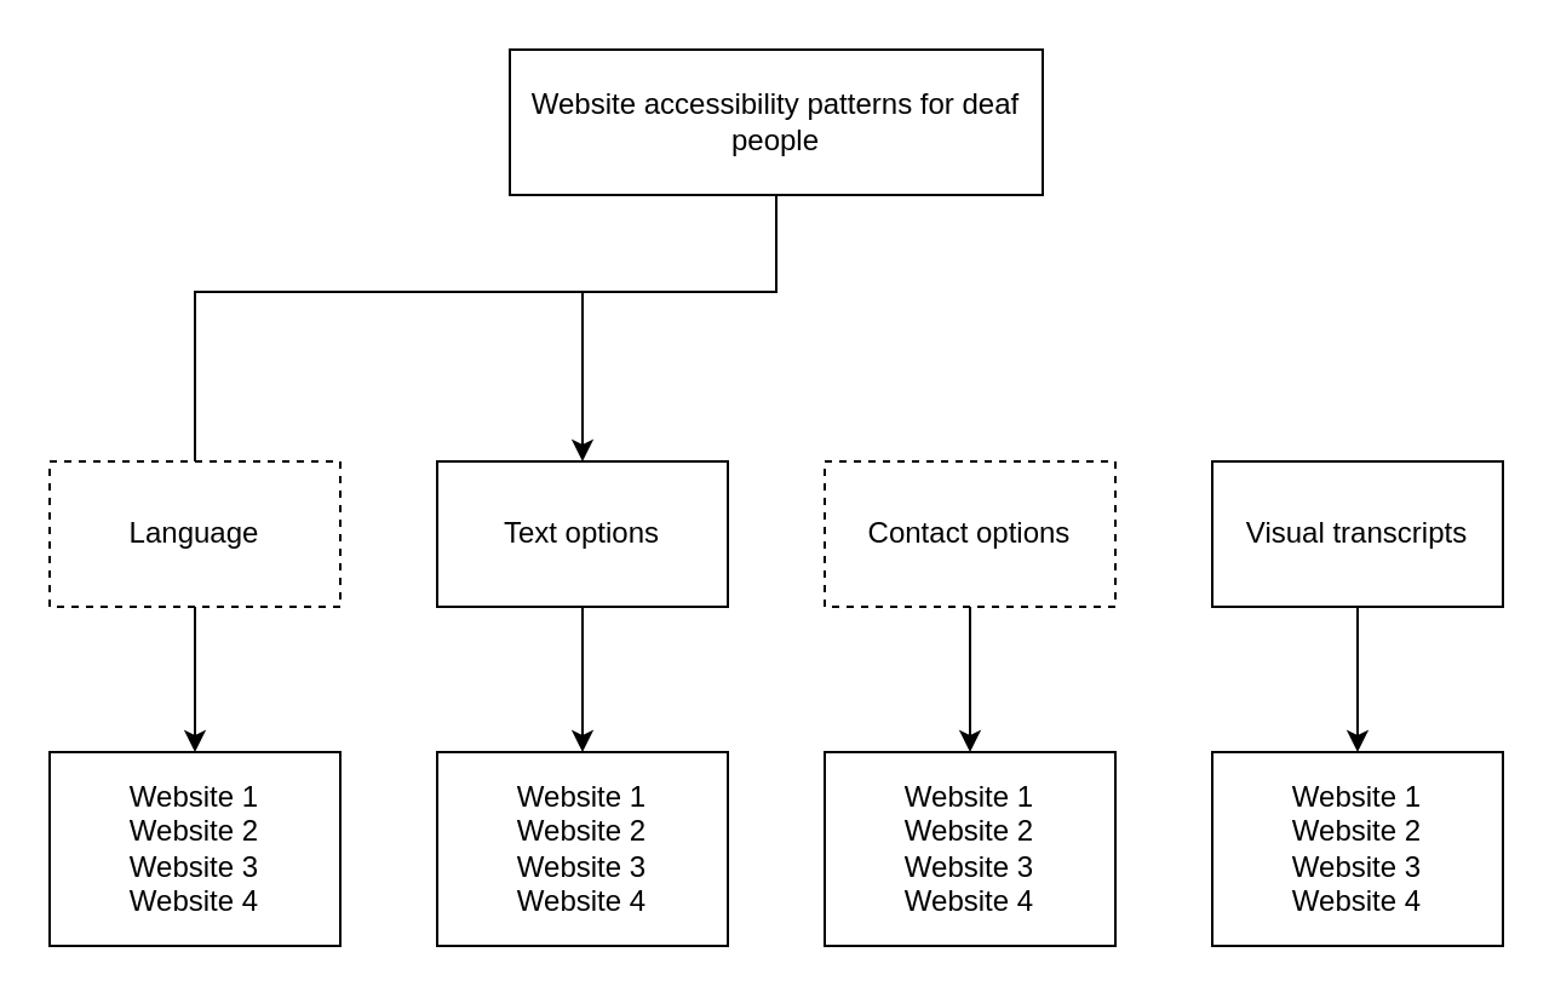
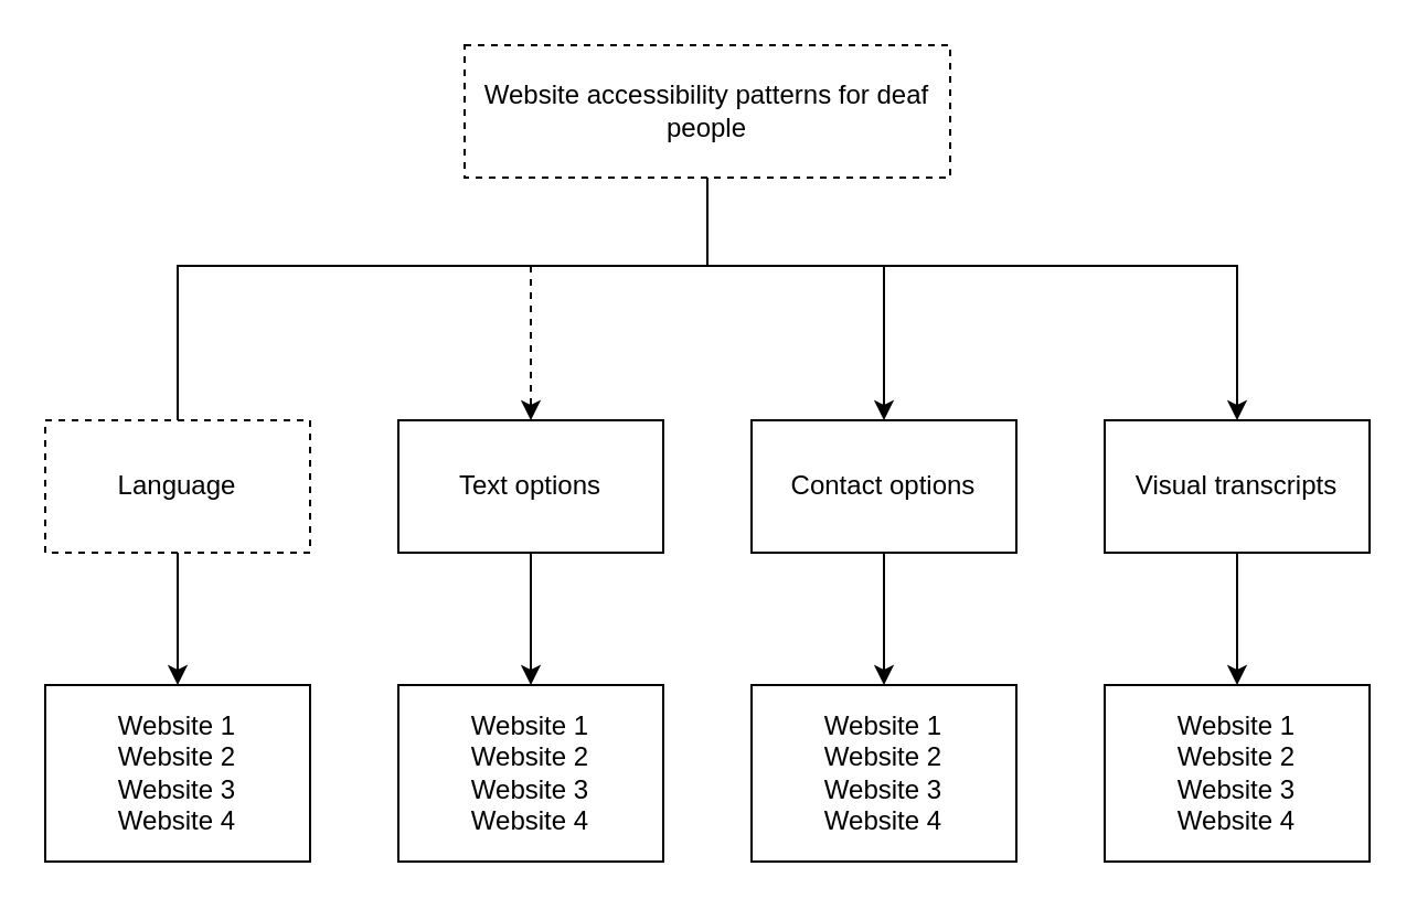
  <mxCell id="0" />
  <mxCell id="1" parent="0" />
- <mxCell id="2" style="edgeStyle=orthogonalEdgeStyle;rounded=0;orthogonalLoop=1;jettySize=auto;html=1;" edge="1" parent="1" source="6" target="10"><mxGeometry relative="1" as="geometry"><Array as="points"><mxPoint x="320" y="120" /><mxPoint x="240" y="120" /></Array></mxGeometry></mxCell>
+ <mxCell id="2" style="edgeStyle=orthogonalEdgeStyle;rounded=0;orthogonalLoop=1;jettySize=auto;html=1;dashed=1;" edge="1" parent="1" source="6" target="10"><mxGeometry relative="1" as="geometry"><Array as="points"><mxPoint x="320" y="120" /><mxPoint x="240" y="120" /></Array></mxGeometry></mxCell>
+ <mxCell id="3" style="edgeStyle=orthogonalEdgeStyle;rounded=0;orthogonalLoop=1;jettySize=auto;html=1;" edge="1" parent="1" source="6" target="8"><mxGeometry relative="1" as="geometry"><Array as="points"><mxPoint x="320" y="120" /><mxPoint x="400" y="120" /></Array></mxGeometry></mxCell>
+ <mxCell id="4" style="edgeStyle=orthogonalEdgeStyle;rounded=0;orthogonalLoop=1;jettySize=auto;html=1;" edge="1" parent="1" source="6" target="12"><mxGeometry relative="1" as="geometry"><Array as="points"><mxPoint x="320" y="120" /><mxPoint x="560" y="120" /></Array></mxGeometry></mxCell>
  <mxCell id="5" style="edgeStyle=orthogonalEdgeStyle;rounded=0;orthogonalLoop=1;jettySize=auto;html=1;endArrow=none;" edge="1" parent="1" source="6" target="14"><mxGeometry relative="1" as="geometry"><Array as="points"><mxPoint x="320" y="120" /><mxPoint x="80" y="120" /></Array></mxGeometry></mxCell>
- <mxCell id="6" value="Website accessibility patterns for deaf people" style="rounded=0;whiteSpace=wrap;html=1;" vertex="1" parent="1"><mxGeometry x="210" y="20" width="220" height="60" as="geometry" /></mxCell>
+ <mxCell id="6" value="Website accessibility patterns for deaf people" style="rounded=0;whiteSpace=wrap;html=1;dashed=1;" vertex="1" parent="1"><mxGeometry x="210" y="20" width="220" height="60" as="geometry" /></mxCell>
  <mxCell id="7" value="" style="edgeStyle=orthogonalEdgeStyle;rounded=0;orthogonalLoop=1;jettySize=auto;html=1;" edge="1" parent="1" source="8" target="17"><mxGeometry relative="1" as="geometry"><mxPoint x="400" y="310" as="targetPoint" /></mxGeometry></mxCell>
- <mxCell id="8" value="Contact options" style="rounded=0;whiteSpace=wrap;html=1;dashed=1;" vertex="1" parent="1"><mxGeometry x="340" y="190" width="120" height="60" as="geometry" /></mxCell>
+ <mxCell id="8" value="Contact options" style="rounded=0;whiteSpace=wrap;html=1;" vertex="1" parent="1"><mxGeometry x="340" y="190" width="120" height="60" as="geometry" /></mxCell>
  <mxCell id="9" value="" style="edgeStyle=orthogonalEdgeStyle;rounded=0;orthogonalLoop=1;jettySize=auto;html=1;" edge="1" parent="1" source="10" target="16"><mxGeometry relative="1" as="geometry"><mxPoint x="240" y="310" as="targetPoint" /></mxGeometry></mxCell>
  <mxCell id="10" value="Text options" style="rounded=0;whiteSpace=wrap;html=1;" vertex="1" parent="1"><mxGeometry x="180" y="190" width="120" height="60" as="geometry" /></mxCell>
  <mxCell id="11" value="" style="edgeStyle=orthogonalEdgeStyle;rounded=0;orthogonalLoop=1;jettySize=auto;html=1;" edge="1" parent="1" source="12" target="18"><mxGeometry relative="1" as="geometry"><mxPoint x="560" y="310" as="targetPoint" /></mxGeometry></mxCell>
  <mxCell id="12" value="Visual transcripts" style="rounded=0;whiteSpace=wrap;html=1;" vertex="1" parent="1"><mxGeometry x="500" y="190" width="120" height="60" as="geometry" /></mxCell>
  <mxCell id="13" value="" style="edgeStyle=orthogonalEdgeStyle;rounded=0;orthogonalLoop=1;jettySize=auto;html=1;" edge="1" parent="1" source="14" target="15"><mxGeometry relative="1" as="geometry" /></mxCell>
  <mxCell id="14" value="Language" style="rounded=0;whiteSpace=wrap;html=1;dashed=1;" vertex="1" parent="1"><mxGeometry x="20" y="190" width="120" height="60" as="geometry" /></mxCell>
  <mxCell id="15" value="Website 1&lt;br&gt;Website 2&lt;br&gt;Website 3&lt;br&gt;Website 4" style="rounded=0;whiteSpace=wrap;html=1;" vertex="1" parent="1"><mxGeometry x="20" y="310" width="120" height="80" as="geometry" /></mxCell>
  <mxCell id="16" value="Website 1&lt;br&gt;Website 2&lt;br&gt;Website 3&lt;br&gt;Website 4" style="rounded=0;whiteSpace=wrap;html=1;" vertex="1" parent="1"><mxGeometry x="180" y="310" width="120" height="80" as="geometry" /></mxCell>
  <mxCell id="17" value="Website 1&lt;br&gt;Website 2&lt;br&gt;Website 3&lt;br&gt;Website 4" style="rounded=0;whiteSpace=wrap;html=1;" vertex="1" parent="1"><mxGeometry x="340" y="310" width="120" height="80" as="geometry" /></mxCell>
  <mxCell id="18" value="Website 1&lt;br&gt;Website 2&lt;br&gt;Website 3&lt;br&gt;Website 4" style="rounded=0;whiteSpace=wrap;html=1;" vertex="1" parent="1"><mxGeometry x="500" y="310" width="120" height="80" as="geometry" /></mxCell>
